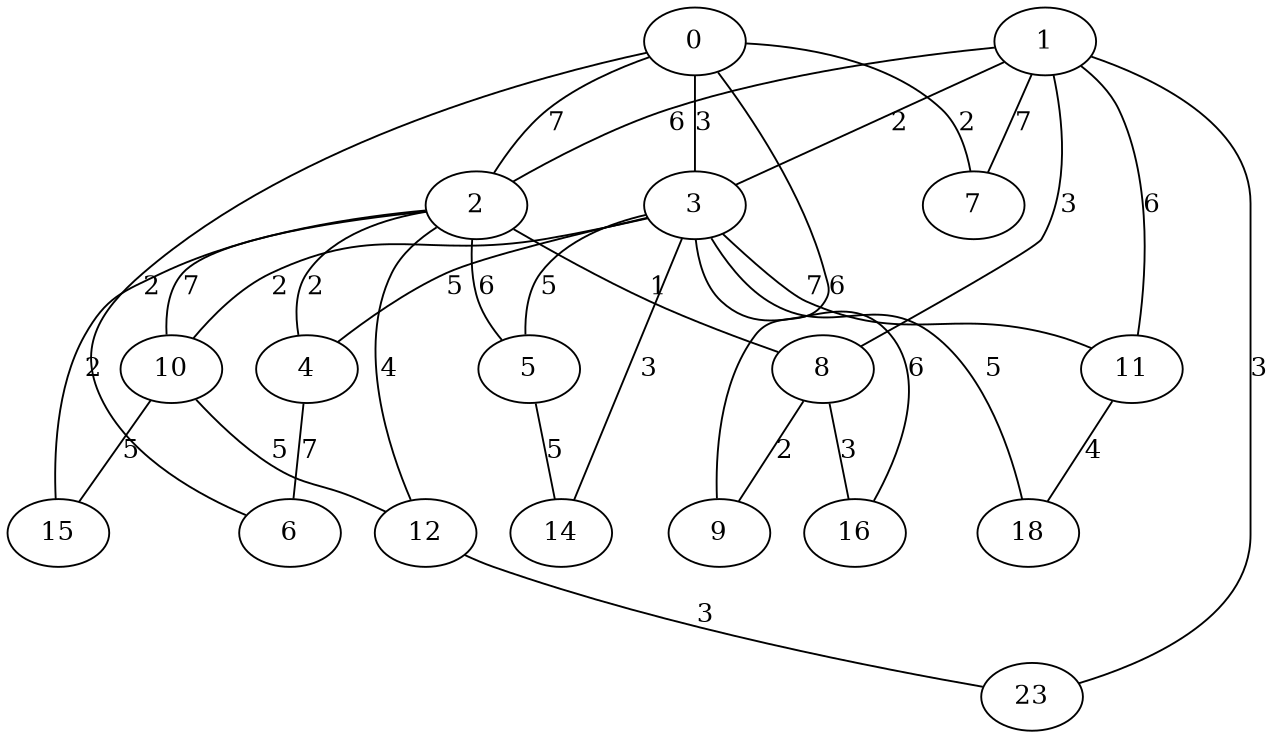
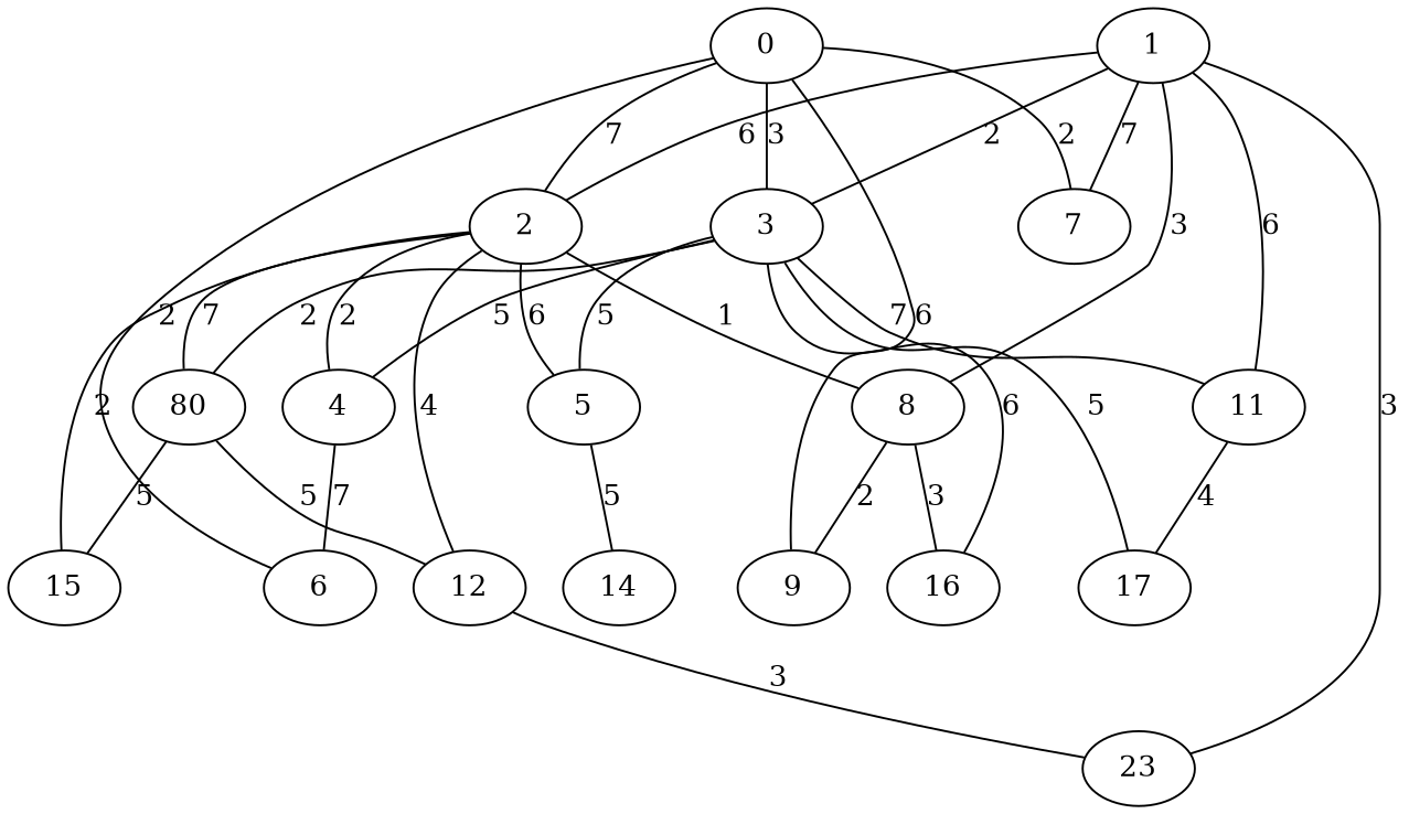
  graph {
    node [habit=5 x=4 y=7]
    edge [weight=2]
    0 [y=8]
    2 [habit=1 y=4]
    3 [x=7 y=6]
    6 [base=2 habit=4 x=5 y=10]
    7 [habit=4 x=3 y=8]
    9 [habit=7 x=1]
    8 [habit=4 x=3 y=5]
    4 [y=6]
    5 [habit=2 x=8 y=5]
-   10 [base=1 habit=10 x=6 y=3]
+   10 [base=1 habit=10 x=6 y=3 label=80]
    12 [habit=8 x=5 y=1]
    15 [habit=10 y=2]
    11 [habit=6 x=9 y=3]
    14 [habit=8 x=9]
    16 [habit=9 x=6]
-   17 [habit=8 x=10 y=5 label=18]
+   17 [habit=8 x=10 y=5]
    1 [habit=10 x=5 y=4]
    n18 [habit=7 label=23 x=3 y=2]
    0 -- 2 [label=7 weight=7]
    0 -- 3 [label=3 weight=3]
    0 -- 6 [label=2]
    0 -- 7 [label=2]
    0 -- 9 [label=6 weight=6]
    2 -- 8 [label=1 weight=1]
    2 -- 4 [label=2]
    2 -- 5 [label=6 weight=6]
    2 -- 10 [label=7 weight=7]
    2 -- 12 [label=4 weight=4]
    2 -- 15 [label=2]
    3 -- 4 [label=5 weight=5]
    3 -- 5 [label=5 weight=3]
    3 -- 10 [label=2]
    3 -- 11 [label=7 weight=7]
-   3 -- 14 [label=3 weight=3]
    3 -- 16 [label=6]
    3 -- 17 [label=5 weight=5]
    8 -- 9 [label=2]
    8 -- 16 [label=3 weight=3]
    4 -- 6 [label=7 weight=7]
    5 -- 14 [label=5 weight=5]
    10 -- 12 [label=5 weight=5]
    10 -- 15 [label=5 weight=5]
    12 -- n18 [label=3 weight=3]
    11 -- 17 [label=4 weight=4]
    1 -- 2 [label=6 weight=6]
    1 -- 3 [label=2]
    1 -- 7 [label=7 weight=7]
    1 -- 8 [label=3 weight=3]
    1 -- 11 [label=6 weight=6]
    1 -- n18 [label=3 weight=3]
  }
